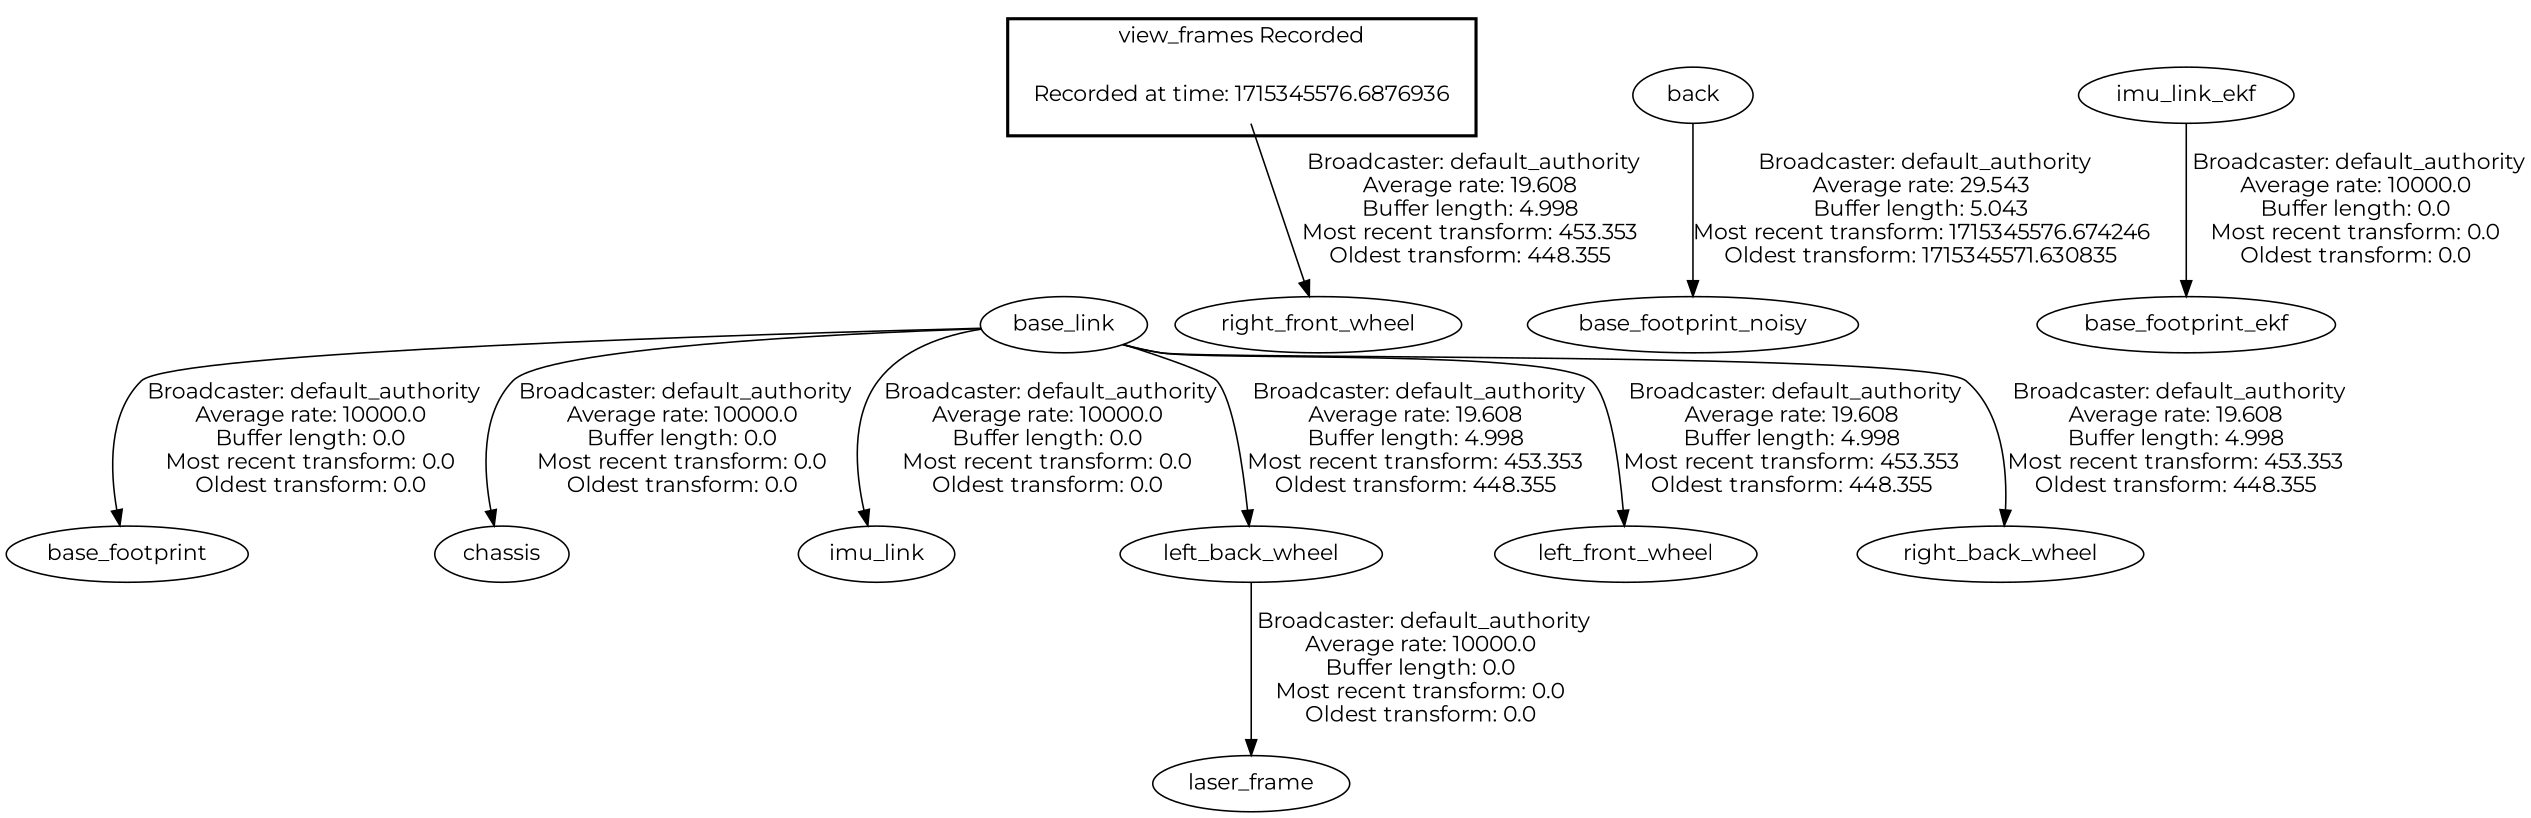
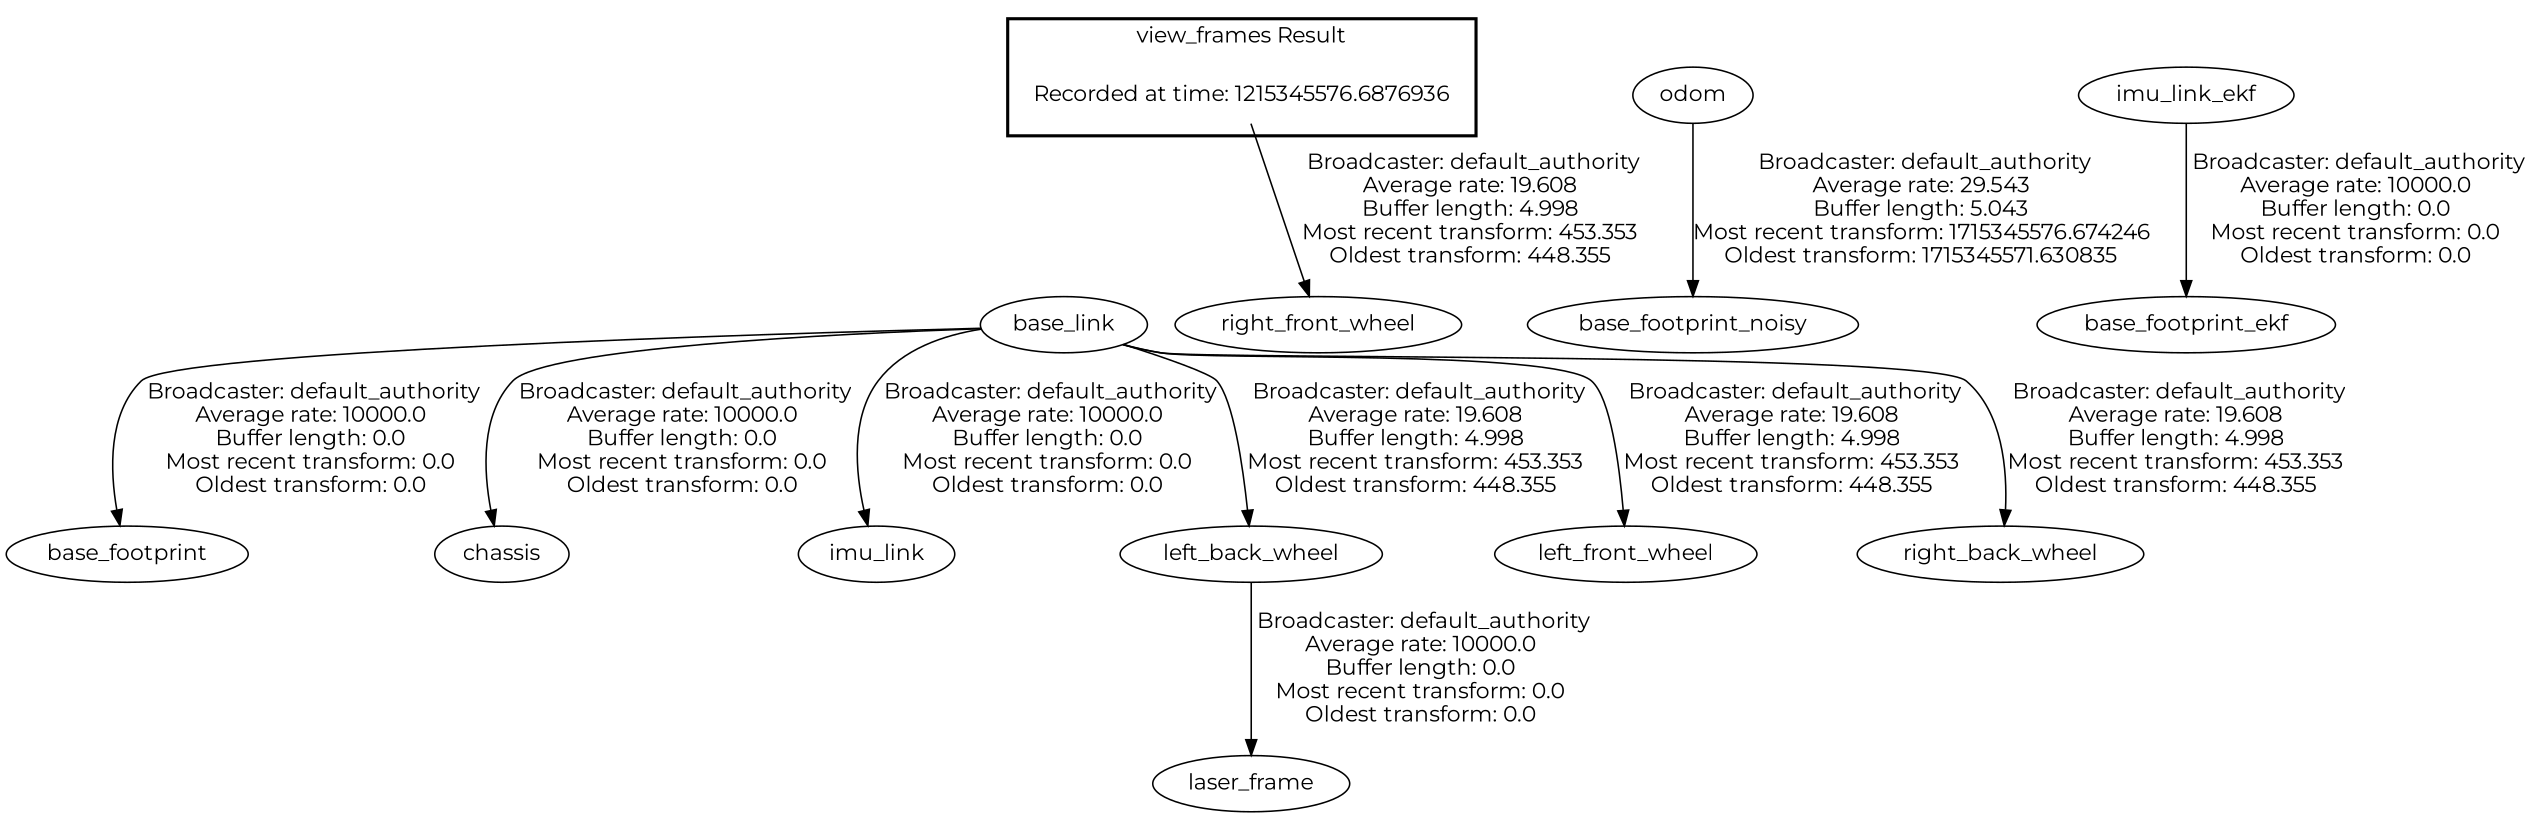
  digraph {
    fontname=Montserrat
    node [fontname=Montserrat]
    edge [fontname=Montserrat]
-   "Recorded at time: 1715345576.6876936" [shape=plaintext]
+   "Recorded at time: 1715345576.6876936" [shape=plaintext label="Recorded at time: 1215345576.6876936"]
    base_link
    right_front_wheel
-   odom [label=back]
+   odom
    base_footprint_noisy
    imu_link_ekf
    base_footprint_ekf
    base_footprint
    chassis
    imu_link
    left_back_wheel
    left_front_wheel
    right_back_wheel
    laser_frame
    subgraph cluster_1 {
      color=black
-     label="view_frames Recorded"
+     label="view_frames Result"
      style=bold
      "Recorded at time: 1715345576.6876936"
    }
    "Recorded at time: 1715345576.6876936" -> base_link [style=invis]
    "Recorded at time: 1715345576.6876936" -> right_front_wheel [label=" Broadcaster: default_authority\nAverage rate: 19.608\nBuffer length: 4.998\nMost recent transform: 453.353\nOldest transform: 448.355\n"]
    base_link -> base_footprint [label=" Broadcaster: default_authority\nAverage rate: 10000.0\nBuffer length: 0.0\nMost recent transform: 0.0\nOldest transform: 0.0\n"]
    base_link -> chassis [label=" Broadcaster: default_authority\nAverage rate: 10000.0\nBuffer length: 0.0\nMost recent transform: 0.0\nOldest transform: 0.0\n"]
    base_link -> imu_link [label=" Broadcaster: default_authority\nAverage rate: 10000.0\nBuffer length: 0.0\nMost recent transform: 0.0\nOldest transform: 0.0\n"]
    base_link -> left_back_wheel [label=" Broadcaster: default_authority\nAverage rate: 19.608\nBuffer length: 4.998\nMost recent transform: 453.353\nOldest transform: 448.355\n"]
    base_link -> left_front_wheel [label=" Broadcaster: default_authority\nAverage rate: 19.608\nBuffer length: 4.998\nMost recent transform: 453.353\nOldest transform: 448.355\n"]
    base_link -> right_back_wheel [label=" Broadcaster: default_authority\nAverage rate: 19.608\nBuffer length: 4.998\nMost recent transform: 453.353\nOldest transform: 448.355\n"]
    odom -> base_footprint_noisy [label=" Broadcaster: default_authority\nAverage rate: 29.543\nBuffer length: 5.043\nMost recent transform: 1715345576.674246\nOldest transform: 1715345571.630835\n"]
    imu_link_ekf -> base_footprint_ekf [label=" Broadcaster: default_authority\nAverage rate: 10000.0\nBuffer length: 0.0\nMost recent transform: 0.0\nOldest transform: 0.0\n"]
    left_back_wheel -> laser_frame [label=" Broadcaster: default_authority\nAverage rate: 10000.0\nBuffer length: 0.0\nMost recent transform: 0.0\nOldest transform: 0.0\n"]
  }
